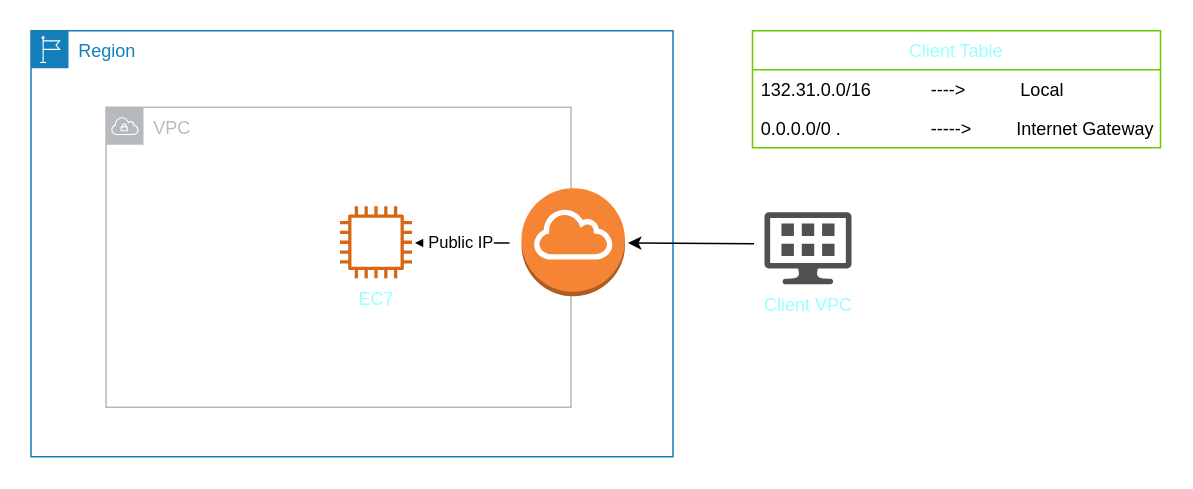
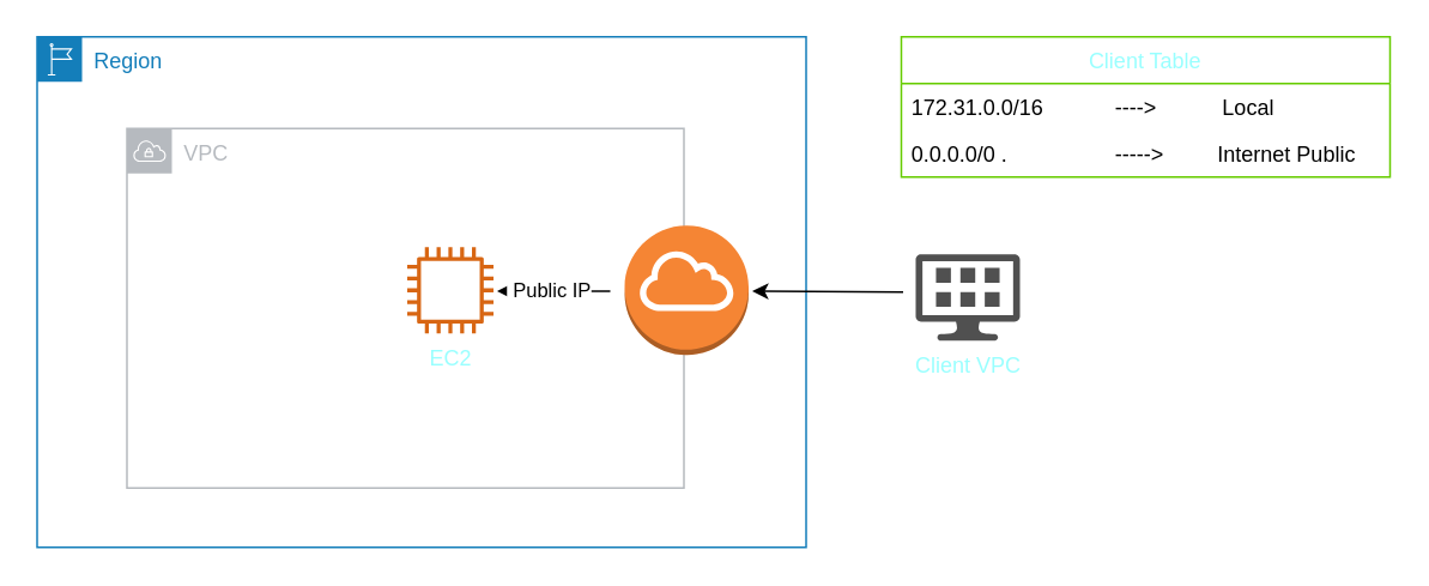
  <mxCell id="0" />
  <mxCell id="1" parent="0" />
  <mxCell id="2" value="Region" style="points=[[0,0],[0.25,0],[0.5,0],[0.75,0],[1,0],[1,0.25],[1,0.5],[1,0.75],[1,1],[0.75,1],[0.5,1],[0.25,1],[0,1],[0,0.75],[0,0.5],[0,0.25]];outlineConnect=0;gradientColor=none;html=1;whiteSpace=wrap;fontSize=12;fontStyle=0;shape=mxgraph.aws4.group;grIcon=mxgraph.aws4.group_region;strokeColor=#147EBA;fillColor=none;verticalAlign=top;align=left;spacingLeft=30;fontColor=#147EBA;dashed=0;" parent="1" vertex="1"><mxGeometry x="20" y="20" width="428" height="284" as="geometry" /></mxCell>
  <mxCell id="3" value="VPC" style="outlineConnect=0;gradientColor=none;html=1;whiteSpace=wrap;fontSize=12;fontStyle=0;shape=mxgraph.aws4.group;grIcon=mxgraph.aws4.group_vpc;strokeColor=#B6BABF;fillColor=none;verticalAlign=top;align=left;spacingLeft=30;fontColor=#B6BABF;dashed=0;" parent="1" vertex="1"><mxGeometry x="70" y="71" width="310" height="200" as="geometry" /></mxCell>
- <mxCell id="4" value="EC7" style="outlineConnect=0;fontColor=#99FFFF;gradientColor=none;fillColor=#D86613;strokeColor=none;dashed=0;verticalLabelPosition=bottom;verticalAlign=top;align=center;html=1;fontSize=12;fontStyle=0;aspect=fixed;pointerEvents=1;shape=mxgraph.aws4.instance2;" parent="1" vertex="1"><mxGeometry x="226" y="137" width="48" height="48" as="geometry" /></mxCell>
+ <mxCell id="4" value="EC2" style="outlineConnect=0;fontColor=#99FFFF;gradientColor=none;fillColor=#D86613;strokeColor=none;dashed=0;verticalLabelPosition=bottom;verticalAlign=top;align=center;html=1;fontSize=12;fontStyle=0;aspect=fixed;pointerEvents=1;shape=mxgraph.aws4.instance2;" parent="1" vertex="1"><mxGeometry x="226" y="137" width="48" height="48" as="geometry" /></mxCell>
  <mxCell id="5" value="" style="outlineConnect=0;dashed=0;verticalLabelPosition=bottom;verticalAlign=top;align=center;html=1;shape=mxgraph.aws3.internet_gateway;fillColor=#F58534;gradientColor=none;strokeColor=#66CC00;fontColor=#99FFFF;" parent="1" vertex="1"><mxGeometry x="347" y="125" width="69" height="72" as="geometry" /></mxCell>
  <mxCell id="6" value="" style="endArrow=classic;html=1;fontColor=#99FFFF;" parent="1" edge="1"><mxGeometry width="50" height="50" relative="1" as="geometry"><mxPoint x="339" y="161.5" as="sourcePoint" /><mxPoint x="276" y="161.5" as="targetPoint" /></mxGeometry></mxCell>
  <mxCell id="7" value="&amp;nbsp;Public IP" style="edgeLabel;html=1;align=center;verticalAlign=middle;resizable=0;points=[];" vertex="1" connectable="0" parent="6"><mxGeometry x="0.111" y="-1" relative="1" as="geometry"><mxPoint as="offset" /></mxGeometry></mxCell>
  <mxCell id="8" value="Client VPC" style="pointerEvents=1;shadow=0;dashed=0;html=1;strokeColor=none;fillColor=#505050;labelPosition=center;verticalLabelPosition=bottom;verticalAlign=top;outlineConnect=0;align=center;shape=mxgraph.office.devices.management_console;fontColor=#99FFFF;" parent="1" vertex="1"><mxGeometry x="509" y="141" width="58" height="48" as="geometry" /></mxCell>
  <mxCell id="9" value="" style="endArrow=classic;html=1;fontColor=#99FFFF;" parent="1" edge="1"><mxGeometry width="50" height="50" relative="1" as="geometry"><mxPoint x="502" y="162" as="sourcePoint" /><mxPoint x="418" y="161.5" as="targetPoint" /></mxGeometry></mxCell>
  <mxCell id="10" value="Client Table" style="swimlane;fontStyle=0;childLayout=stackLayout;horizontal=1;startSize=26;fillColor=none;horizontalStack=0;resizeParent=1;resizeParentMax=0;resizeLast=0;collapsible=1;marginBottom=0;strokeColor=#66CC00;fontColor=#99FFFF;" parent="1" vertex="1"><mxGeometry x="501" y="20" width="272" height="78" as="geometry" /></mxCell>
- <mxCell id="11" value="132.31.0.0/16            ----&gt;           Local" style="text;strokeColor=none;fillColor=none;align=left;verticalAlign=top;spacingLeft=4;spacingRight=4;overflow=hidden;rotatable=0;points=[[0,0.5],[1,0.5]];portConstraint=eastwest;" parent="10" vertex="1"><mxGeometry y="26" width="272" height="26" as="geometry" /></mxCell>
- <mxCell id="12" value="0.0.0.0/0 .                  -----&gt;         Internet Gateway" style="text;strokeColor=none;fillColor=none;align=left;verticalAlign=top;spacingLeft=4;spacingRight=4;overflow=hidden;rotatable=0;points=[[0,0.5],[1,0.5]];portConstraint=eastwest;" parent="10" vertex="1"><mxGeometry y="52" width="272" height="26" as="geometry" /></mxCell>
+ <mxCell id="11" value="172.31.0.0/16            ----&gt;           Local" style="text;strokeColor=none;fillColor=none;align=left;verticalAlign=top;spacingLeft=4;spacingRight=4;overflow=hidden;rotatable=0;points=[[0,0.5],[1,0.5]];portConstraint=eastwest;" parent="10" vertex="1"><mxGeometry y="26" width="272" height="26" as="geometry" /></mxCell>
+ <mxCell id="12" value="0.0.0.0/0 .                  -----&gt;         Internet Public" style="text;strokeColor=none;fillColor=none;align=left;verticalAlign=top;spacingLeft=4;spacingRight=4;overflow=hidden;rotatable=0;points=[[0,0.5],[1,0.5]];portConstraint=eastwest;" parent="10" vertex="1"><mxGeometry y="52" width="272" height="26" as="geometry" /></mxCell>
